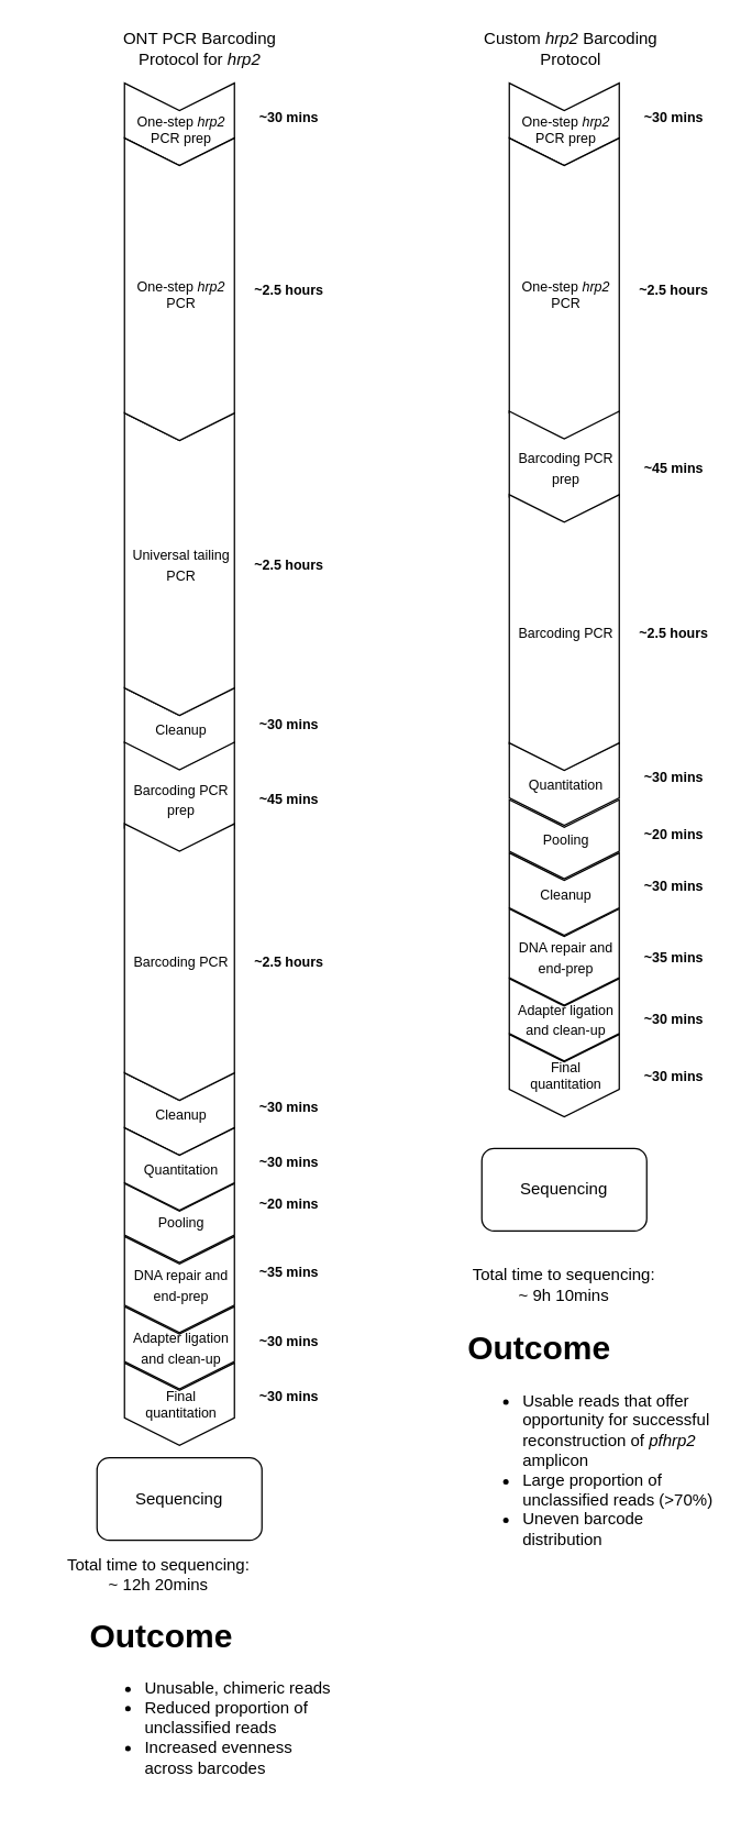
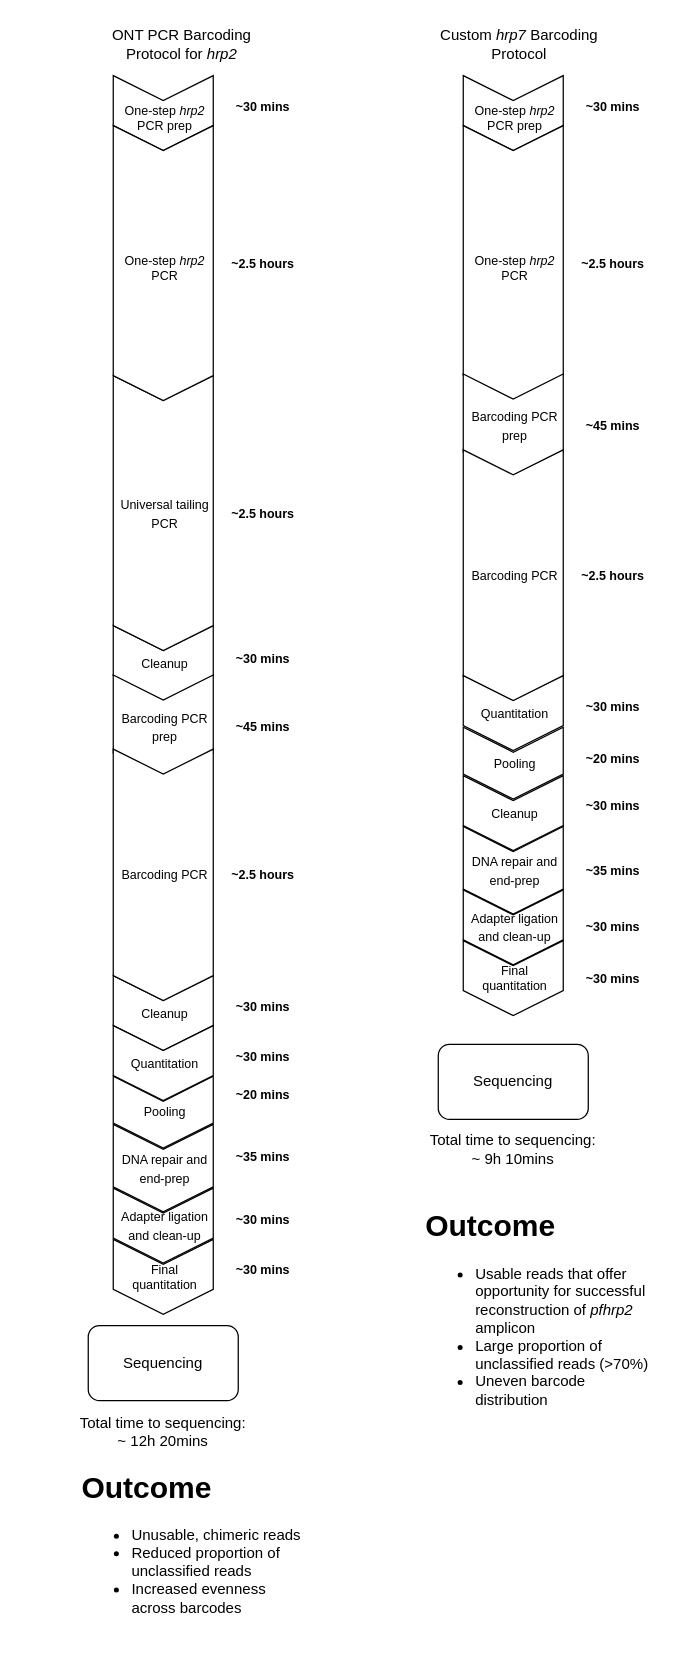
  <mxCell id="0" />
  <mxCell id="1" parent="0" />
  <mxCell id="2" value="ONT PCR Barcoding Protocol for &lt;i&gt;hrp2&lt;/i&gt;" style="text;html=1;strokeColor=none;fillColor=none;align=center;verticalAlign=middle;whiteSpace=wrap;rounded=0;" vertex="1" parent="1"><mxGeometry x="70" y="20" width="150" height="30" as="geometry" /></mxCell>
- <mxCell id="3" value="Custom &lt;i&gt;hrp2 &lt;/i&gt;Barcoding Protocol" style="text;html=1;strokeColor=none;fillColor=none;align=center;verticalAlign=middle;whiteSpace=wrap;rounded=0;" vertex="1" parent="1"><mxGeometry x="340" y="20" width="150" height="30" as="geometry" /></mxCell>
+ <mxCell id="3" value="Custom &lt;i&gt;hrp7 &lt;/i&gt;Barcoding Protocol" style="text;html=1;strokeColor=none;fillColor=none;align=center;verticalAlign=middle;whiteSpace=wrap;rounded=0;" vertex="1" parent="1"><mxGeometry x="340" y="20" width="150" height="30" as="geometry" /></mxCell>
  <mxCell id="4" value="&lt;div style=&quot;font-size: 10px&quot;&gt;&lt;font style=&quot;font-size: 10px&quot;&gt;One-step &lt;i&gt;hrp2 &lt;/i&gt;PCR prep&lt;/font&gt;&lt;/div&gt;" style="shape=step;perimeter=stepPerimeter;whiteSpace=wrap;html=1;fixedSize=1;rotation=90;horizontal=0;spacingLeft=3;spacing=3;spacingTop=7;" vertex="1" parent="1"><mxGeometry x="100" y="50" width="60" height="80" as="geometry" /></mxCell>
  <mxCell id="5" value="&lt;div style=&quot;font-size: 10px&quot;&gt;&lt;font style=&quot;font-size: 10px&quot;&gt;Cleanup&lt;/font&gt;&lt;/div&gt;" style="shape=step;perimeter=stepPerimeter;whiteSpace=wrap;html=1;fixedSize=1;rotation=90;horizontal=0;spacingLeft=3;spacing=3;" vertex="1" parent="1"><mxGeometry x="100" y="490" width="60" height="80" as="geometry" /></mxCell>
  <mxCell id="6" value="&lt;font style=&quot;font-size: 10px&quot;&gt;Barcoding PCR prep&lt;/font&gt;" style="shape=step;perimeter=stepPerimeter;whiteSpace=wrap;html=1;fixedSize=1;rotation=90;horizontal=0;spacingLeft=3;spacing=3;" vertex="1" parent="1"><mxGeometry x="88.75" y="540.75" width="82.5" height="80" as="geometry" /></mxCell>
  <mxCell id="7" value="&lt;font style=&quot;font-size: 10px&quot;&gt;Cleanup&lt;/font&gt;" style="shape=step;perimeter=stepPerimeter;whiteSpace=wrap;html=1;fixedSize=1;rotation=90;horizontal=0;spacingLeft=3;spacing=3;" vertex="1" parent="1"><mxGeometry x="100" y="770" width="60" height="80" as="geometry" /></mxCell>
  <mxCell id="8" value="&lt;font style=&quot;font-size: 10px&quot;&gt;Universal tailing PCR&lt;/font&gt;" style="shape=step;perimeter=stepPerimeter;whiteSpace=wrap;html=1;fixedSize=1;rotation=90;horizontal=0;spacingLeft=3;spacing=3;" vertex="1" parent="1"><mxGeometry x="20" y="370" width="220" height="80" as="geometry" /></mxCell>
  <mxCell id="9" value="&lt;font style=&quot;font-size: 10px&quot;&gt;Pooling&lt;/font&gt;" style="shape=step;perimeter=stepPerimeter;whiteSpace=wrap;html=1;fixedSize=1;rotation=90;horizontal=0;spacingLeft=3;spacing=3;" vertex="1" parent="1"><mxGeometry x="101.25" y="849.25" width="57.5" height="80" as="geometry" /></mxCell>
  <mxCell id="10" value="&lt;font style=&quot;font-size: 10px&quot;&gt;DNA repair and end-prep&lt;/font&gt;" style="shape=step;perimeter=stepPerimeter;whiteSpace=wrap;html=1;fixedSize=1;rotation=90;horizontal=0;spacingLeft=3;spacing=3;" vertex="1" parent="1"><mxGeometry x="95" y="894" width="70" height="80" as="geometry" /></mxCell>
  <mxCell id="11" value="&lt;div style=&quot;font-size: 10px&quot;&gt;&lt;font style=&quot;font-size: 10px&quot;&gt;Final quantitation&lt;/font&gt;&lt;/div&gt;" style="shape=step;perimeter=stepPerimeter;whiteSpace=wrap;html=1;fixedSize=1;rotation=90;horizontal=0;spacingLeft=3;spacing=3;" vertex="1" parent="1"><mxGeometry x="100" y="981" width="60" height="80" as="geometry" /></mxCell>
  <mxCell id="12" value="Sequencing" style="rounded=1;whiteSpace=wrap;html=1;" vertex="1" parent="1"><mxGeometry x="70" y="1060" width="120" height="60" as="geometry" /></mxCell>
  <mxCell id="13" value="Sequencing" style="rounded=1;whiteSpace=wrap;html=1;" vertex="1" parent="1"><mxGeometry x="350.01" y="835" width="120" height="60" as="geometry" /></mxCell>
  <mxCell id="14" value="&lt;div style=&quot;font-size: 10px&quot;&gt;&lt;font style=&quot;font-size: 10px&quot;&gt;One-step &lt;i&gt;hrp2 &lt;/i&gt;PCR&lt;br&gt;&lt;/font&gt;&lt;/div&gt;" style="shape=step;perimeter=stepPerimeter;whiteSpace=wrap;html=1;fixedSize=1;rotation=90;horizontal=0;spacingLeft=3;spacing=3;spacingTop=7;" vertex="1" parent="1"><mxGeometry x="20" y="170" width="220" height="80" as="geometry" /></mxCell>
  <mxCell id="15" value="&lt;div style=&quot;font-size: 10px&quot;&gt;&lt;font style=&quot;font-size: 10px&quot;&gt;Barcoding PCR&lt;/font&gt;&lt;/div&gt;" style="shape=step;perimeter=stepPerimeter;whiteSpace=wrap;html=1;fixedSize=1;rotation=90;horizontal=0;spacingLeft=3;spacing=3;" vertex="1" parent="1"><mxGeometry x="29.38" y="659.38" width="201.25" height="80" as="geometry" /></mxCell>
  <mxCell id="16" value="&lt;font style=&quot;font-size: 10px&quot;&gt;Quantitation&lt;/font&gt;" style="shape=step;perimeter=stepPerimeter;whiteSpace=wrap;html=1;fixedSize=1;rotation=90;horizontal=0;spacingLeft=3;spacing=3;" vertex="1" parent="1"><mxGeometry x="100" y="810" width="60" height="80" as="geometry" /></mxCell>
  <mxCell id="17" value="&lt;font style=&quot;font-size: 10px&quot;&gt;Adapter ligation and clean-up&lt;/font&gt;" style="shape=step;perimeter=stepPerimeter;whiteSpace=wrap;html=1;fixedSize=1;rotation=90;horizontal=0;spacingLeft=3;spacing=3;" vertex="1" parent="1"><mxGeometry x="100" y="940" width="60" height="80" as="geometry" /></mxCell>
  <mxCell id="18" value="&lt;div style=&quot;font-size: 10px&quot;&gt;&lt;font style=&quot;font-size: 10px&quot;&gt;One-step &lt;i&gt;hrp2 &lt;/i&gt;PCR prep&lt;/font&gt;&lt;/div&gt;" style="shape=step;perimeter=stepPerimeter;whiteSpace=wrap;html=1;fixedSize=1;rotation=90;horizontal=0;spacingLeft=3;spacing=3;spacingTop=7;" vertex="1" parent="1"><mxGeometry x="380" y="50" width="60" height="80" as="geometry" /></mxCell>
  <mxCell id="19" value="&lt;div style=&quot;font-size: 10px&quot;&gt;&lt;font style=&quot;font-size: 10px&quot;&gt;One-step &lt;i&gt;hrp2 &lt;/i&gt;PCR&lt;br&gt;&lt;/font&gt;&lt;/div&gt;" style="shape=step;perimeter=stepPerimeter;whiteSpace=wrap;html=1;fixedSize=1;rotation=90;horizontal=0;spacingLeft=3;spacing=3;spacingTop=7;" vertex="1" parent="1"><mxGeometry x="300" y="170" width="220" height="80" as="geometry" /></mxCell>
  <mxCell id="20" value="&lt;font style=&quot;font-size: 10px&quot;&gt;Barcoding PCR prep&lt;/font&gt;" style="shape=step;perimeter=stepPerimeter;whiteSpace=wrap;html=1;fixedSize=1;rotation=90;horizontal=0;spacingLeft=3;spacing=3;" vertex="1" parent="1"><mxGeometry x="368.75" y="300" width="82.5" height="80" as="geometry" /></mxCell>
  <mxCell id="21" value="&lt;div style=&quot;font-size: 10px&quot;&gt;&lt;font style=&quot;font-size: 10px&quot;&gt;Barcoding PCR&lt;/font&gt;&lt;/div&gt;" style="shape=step;perimeter=stepPerimeter;whiteSpace=wrap;html=1;fixedSize=1;rotation=90;horizontal=0;spacingLeft=3;spacing=3;" vertex="1" parent="1"><mxGeometry x="309.38" y="420" width="201.25" height="80" as="geometry" /></mxCell>
  <mxCell id="22" value="&lt;font style=&quot;font-size: 10px&quot;&gt;Quantitation&lt;/font&gt;" style="shape=step;perimeter=stepPerimeter;whiteSpace=wrap;html=1;fixedSize=1;rotation=90;horizontal=0;spacingLeft=3;spacing=3;" vertex="1" parent="1"><mxGeometry x="380.01" y="530" width="60" height="80" as="geometry" /></mxCell>
  <mxCell id="23" value="&lt;font style=&quot;font-size: 10px&quot;&gt;Pooling&lt;/font&gt;" style="shape=step;perimeter=stepPerimeter;whiteSpace=wrap;html=1;fixedSize=1;rotation=90;horizontal=0;spacingLeft=3;spacing=3;" vertex="1" parent="1"><mxGeometry x="381.25" y="570" width="57.5" height="80" as="geometry" /></mxCell>
  <mxCell id="24" value="&lt;font style=&quot;font-size: 10px&quot;&gt;DNA repair and end-prep&lt;/font&gt;" style="shape=step;perimeter=stepPerimeter;whiteSpace=wrap;html=1;fixedSize=1;rotation=90;horizontal=0;spacingLeft=3;spacing=3;" vertex="1" parent="1"><mxGeometry x="375" y="655.75" width="70" height="80" as="geometry" /></mxCell>
  <mxCell id="25" value="&lt;font style=&quot;font-size: 10px&quot;&gt;Adapter ligation and clean-up&lt;/font&gt;" style="shape=step;perimeter=stepPerimeter;whiteSpace=wrap;html=1;fixedSize=1;rotation=90;horizontal=0;spacingLeft=3;spacing=3;" vertex="1" parent="1"><mxGeometry x="380" y="701.38" width="60" height="80" as="geometry" /></mxCell>
  <mxCell id="26" value="&lt;div style=&quot;font-size: 10px&quot;&gt;&lt;font style=&quot;font-size: 10px&quot;&gt;Final quantitation&lt;/font&gt;&lt;/div&gt;" style="shape=step;perimeter=stepPerimeter;whiteSpace=wrap;html=1;fixedSize=1;rotation=90;horizontal=0;spacingLeft=3;spacing=3;" vertex="1" parent="1"><mxGeometry x="380" y="742" width="60" height="80" as="geometry" /></mxCell>
  <mxCell id="27" value="&lt;b&gt;~30 mins&lt;/b&gt;" style="text;html=1;strokeColor=none;fillColor=none;align=center;verticalAlign=middle;whiteSpace=wrap;rounded=0;fontSize=10;" vertex="1" parent="1"><mxGeometry x="180" y="70" width="60" height="30" as="geometry" /></mxCell>
  <mxCell id="28" value="&lt;b&gt;~2.5 hours&lt;br&gt;&lt;/b&gt;" style="text;html=1;strokeColor=none;fillColor=none;align=center;verticalAlign=middle;whiteSpace=wrap;rounded=0;fontSize=10;" vertex="1" parent="1"><mxGeometry x="180" y="195" width="60" height="30" as="geometry" /></mxCell>
  <mxCell id="29" value="&lt;b&gt;~2.5 hours&lt;br&gt;&lt;/b&gt;" style="text;html=1;strokeColor=none;fillColor=none;align=center;verticalAlign=middle;whiteSpace=wrap;rounded=0;fontSize=10;" vertex="1" parent="1"><mxGeometry x="180" y="395" width="60" height="30" as="geometry" /></mxCell>
  <mxCell id="30" value="&lt;b&gt;~30 mins&lt;/b&gt;" style="text;html=1;strokeColor=none;fillColor=none;align=center;verticalAlign=middle;whiteSpace=wrap;rounded=0;fontSize=10;" vertex="1" parent="1"><mxGeometry x="180" y="510.75" width="60" height="30" as="geometry" /></mxCell>
  <mxCell id="31" value="&lt;b&gt;~45 mins&lt;/b&gt;" style="text;html=1;strokeColor=none;fillColor=none;align=center;verticalAlign=middle;whiteSpace=wrap;rounded=0;fontSize=10;" vertex="1" parent="1"><mxGeometry x="180" y="565.75" width="60" height="30" as="geometry" /></mxCell>
  <mxCell id="32" value="&lt;b&gt;~2.5 hours&lt;/b&gt;" style="text;html=1;strokeColor=none;fillColor=none;align=center;verticalAlign=middle;whiteSpace=wrap;rounded=0;fontSize=10;" vertex="1" parent="1"><mxGeometry x="180" y="684.38" width="60" height="30" as="geometry" /></mxCell>
  <mxCell id="33" value="&lt;b&gt;~30 mins&lt;/b&gt;" style="text;html=1;strokeColor=none;fillColor=none;align=center;verticalAlign=middle;whiteSpace=wrap;rounded=0;fontSize=10;" vertex="1" parent="1"><mxGeometry x="180" y="790" width="60" height="30" as="geometry" /></mxCell>
  <mxCell id="34" value="&lt;b&gt;~30 mins&lt;/b&gt;" style="text;html=1;strokeColor=none;fillColor=none;align=center;verticalAlign=middle;whiteSpace=wrap;rounded=0;fontSize=10;" vertex="1" parent="1"><mxGeometry x="180" y="830" width="60" height="30" as="geometry" /></mxCell>
  <mxCell id="35" value="&lt;b&gt;~20 mins&lt;/b&gt;" style="text;html=1;strokeColor=none;fillColor=none;align=center;verticalAlign=middle;whiteSpace=wrap;rounded=0;fontSize=10;" vertex="1" parent="1"><mxGeometry x="180" y="860" width="60" height="30" as="geometry" /></mxCell>
  <mxCell id="36" value="&lt;b&gt;~35 mins&lt;/b&gt;" style="text;html=1;strokeColor=none;fillColor=none;align=center;verticalAlign=middle;whiteSpace=wrap;rounded=0;fontSize=10;" vertex="1" parent="1"><mxGeometry x="180" y="910" width="60" height="30" as="geometry" /></mxCell>
  <mxCell id="37" value="&lt;b&gt;~30 mins&lt;/b&gt;" style="text;html=1;strokeColor=none;fillColor=none;align=center;verticalAlign=middle;whiteSpace=wrap;rounded=0;fontSize=10;" vertex="1" parent="1"><mxGeometry x="180" y="960" width="60" height="30" as="geometry" /></mxCell>
  <mxCell id="38" value="&lt;b&gt;~30 mins&lt;/b&gt;" style="text;html=1;strokeColor=none;fillColor=none;align=center;verticalAlign=middle;whiteSpace=wrap;rounded=0;fontSize=10;" vertex="1" parent="1"><mxGeometry x="180" y="1000" width="60" height="30" as="geometry" /></mxCell>
  <mxCell id="39" value="&lt;b&gt;~30 mins&lt;/b&gt;" style="text;html=1;strokeColor=none;fillColor=none;align=center;verticalAlign=middle;whiteSpace=wrap;rounded=0;fontSize=10;" vertex="1" parent="1"><mxGeometry x="460" y="70" width="60" height="30" as="geometry" /></mxCell>
  <mxCell id="40" value="&lt;b&gt;~2.5 hours&lt;br&gt;&lt;/b&gt;" style="text;html=1;strokeColor=none;fillColor=none;align=center;verticalAlign=middle;whiteSpace=wrap;rounded=0;fontSize=10;" vertex="1" parent="1"><mxGeometry x="460" y="195" width="60" height="30" as="geometry" /></mxCell>
  <mxCell id="41" value="&lt;b&gt;~45 mins&lt;/b&gt;" style="text;html=1;strokeColor=none;fillColor=none;align=center;verticalAlign=middle;whiteSpace=wrap;rounded=0;fontSize=10;" vertex="1" parent="1"><mxGeometry x="460" y="325" width="60" height="30" as="geometry" /></mxCell>
  <mxCell id="42" value="&lt;b&gt;~2.5 hours&lt;br&gt;&lt;/b&gt;" style="text;html=1;strokeColor=none;fillColor=none;align=center;verticalAlign=middle;whiteSpace=wrap;rounded=0;fontSize=10;" vertex="1" parent="1"><mxGeometry x="460" y="445" width="60" height="30" as="geometry" /></mxCell>
  <mxCell id="43" value="&lt;b&gt;~30 mins&lt;/b&gt;" style="text;html=1;strokeColor=none;fillColor=none;align=center;verticalAlign=middle;whiteSpace=wrap;rounded=0;fontSize=10;" vertex="1" parent="1"><mxGeometry x="460" y="550" width="60" height="30" as="geometry" /></mxCell>
  <mxCell id="44" value="&lt;b&gt;~20 mins&lt;/b&gt;" style="text;html=1;strokeColor=none;fillColor=none;align=center;verticalAlign=middle;whiteSpace=wrap;rounded=0;fontSize=10;" vertex="1" parent="1"><mxGeometry x="460" y="590.75" width="60" height="30" as="geometry" /></mxCell>
  <mxCell id="45" value="&lt;font style=&quot;font-size: 10px&quot;&gt;Cleanup&lt;/font&gt;" style="shape=step;perimeter=stepPerimeter;whiteSpace=wrap;html=1;fixedSize=1;rotation=90;horizontal=0;spacingLeft=3;spacing=3;" vertex="1" parent="1"><mxGeometry x="380" y="610" width="60" height="80" as="geometry" /></mxCell>
  <mxCell id="46" value="&lt;b&gt;~30 mins&lt;/b&gt;" style="text;html=1;strokeColor=none;fillColor=none;align=center;verticalAlign=middle;whiteSpace=wrap;rounded=0;fontSize=10;" vertex="1" parent="1"><mxGeometry x="460" y="629.38" width="60" height="30" as="geometry" /></mxCell>
  <mxCell id="47" value="&lt;b&gt;~35 mins&lt;/b&gt;" style="text;html=1;strokeColor=none;fillColor=none;align=center;verticalAlign=middle;whiteSpace=wrap;rounded=0;fontSize=10;" vertex="1" parent="1"><mxGeometry x="460" y="680.75" width="60" height="30" as="geometry" /></mxCell>
  <mxCell id="48" value="&lt;b&gt;~30 mins&lt;/b&gt;" style="text;html=1;strokeColor=none;fillColor=none;align=center;verticalAlign=middle;whiteSpace=wrap;rounded=0;fontSize=10;" vertex="1" parent="1"><mxGeometry x="460" y="726.38" width="60" height="30" as="geometry" /></mxCell>
  <mxCell id="49" value="&lt;b&gt;~30 mins&lt;/b&gt;" style="text;html=1;strokeColor=none;fillColor=none;align=center;verticalAlign=middle;whiteSpace=wrap;rounded=0;fontSize=10;" vertex="1" parent="1"><mxGeometry x="460" y="767" width="60" height="30" as="geometry" /></mxCell>
- <mxCell id="50" value="&lt;div&gt;Total time to sequencing:&lt;/div&gt;&lt;div&gt;~ 12h 20mins&lt;br&gt;&lt;/div&gt;" style="text;html=1;strokeColor=none;fillColor=none;align=center;verticalAlign=middle;whiteSpace=wrap;rounded=0;" vertex="1" parent="1"><mxGeometry x="40" y="1130" width="150" height="30" as="geometry" /></mxCell>
- <mxCell id="51" value="&lt;div&gt;Total time to sequencing:&lt;/div&gt;&lt;div&gt;~ 9h 10mins&lt;br&gt;&lt;/div&gt;" style="text;html=1;strokeColor=none;fillColor=none;align=center;verticalAlign=middle;whiteSpace=wrap;rounded=0;" vertex="1" parent="1"><mxGeometry x="335" y="919" width="150" height="30" as="geometry" /></mxCell>
+ <mxCell id="50" value="&lt;div&gt;Total time to sequencing:&lt;/div&gt;&lt;div&gt;~ 12h 20mins&lt;br&gt;&lt;/div&gt;" style="text;html=1;strokeColor=none;fillColor=none;align=center;verticalAlign=middle;whiteSpace=wrap;rounded=0;" vertex="1" parent="1"><mxGeometry x="55" y="1130" width="150" height="30" as="geometry" /></mxCell>
+ <mxCell id="51" value="&lt;div&gt;Total time to sequencing:&lt;/div&gt;&lt;div&gt;~ 9h 10mins&lt;br&gt;&lt;/div&gt;" style="text;html=1;strokeColor=none;fillColor=none;align=center;verticalAlign=middle;whiteSpace=wrap;rounded=0;" vertex="1" parent="1"><mxGeometry x="335" y="904" width="150" height="30" as="geometry" /></mxCell>
  <mxCell id="52" value="&lt;h1&gt;Outcome&lt;/h1&gt;&lt;ul&gt;&lt;li&gt;Unusable, chimeric reads&lt;/li&gt;&lt;li&gt;Reduced proportion of unclassified reads&lt;/li&gt;&lt;li&gt;Increased evenness across barcodes&lt;br&gt;&lt;/li&gt;&lt;/ul&gt;" style="text;html=1;strokeColor=none;fillColor=none;spacing=5;spacingTop=-20;whiteSpace=wrap;overflow=hidden;rounded=0;fontSize=12;" vertex="1" parent="1"><mxGeometry x="60" y="1170" width="190" height="140" as="geometry" /></mxCell>
  <mxCell id="53" value="&lt;h1&gt;Outcome&lt;/h1&gt;&lt;ul&gt;&lt;li&gt;Usable reads that offer opportunity for successful reconstruction of &lt;i&gt;pfhrp2 &lt;/i&gt;amplicon&lt;/li&gt;&lt;li&gt;Large proportion of unclassified reads (&amp;gt;70%)&lt;/li&gt;&lt;li&gt;Uneven barcode distribution&lt;br&gt;&lt;/li&gt;&lt;/ul&gt;" style="text;html=1;strokeColor=none;fillColor=none;spacing=5;spacingTop=-20;whiteSpace=wrap;overflow=hidden;rounded=0;fontSize=12;" vertex="1" parent="1"><mxGeometry x="335" y="961" width="190" height="179" as="geometry" /></mxCell>
